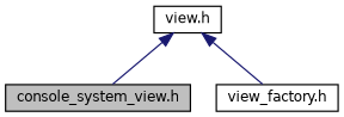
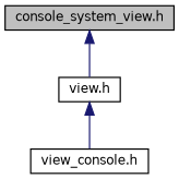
  digraph {
    node [color=black fillcolor=white fontname=Helvetica fontsize=10 shape=record style=filled]
    edge [color=midnightblue dir=back fontname=Helvetica fontsize=10 labelfontname=Helvetica labelfontsize=10 style=solid]
    n1 [fillcolor=grey75 fontcolor=black height=0.2 label="console_system_view.h" width=0.4]
    n2 [height=0.2 label="view.h" width=0.4]
-   n3 [height=0.2 label="view_factory.h" width=0.4]
-   n2 -> n1
+   n3 [height=0.2 label="view_console.h" width=0.4]
+   n1 -> n2
    n2 -> n3
  }
